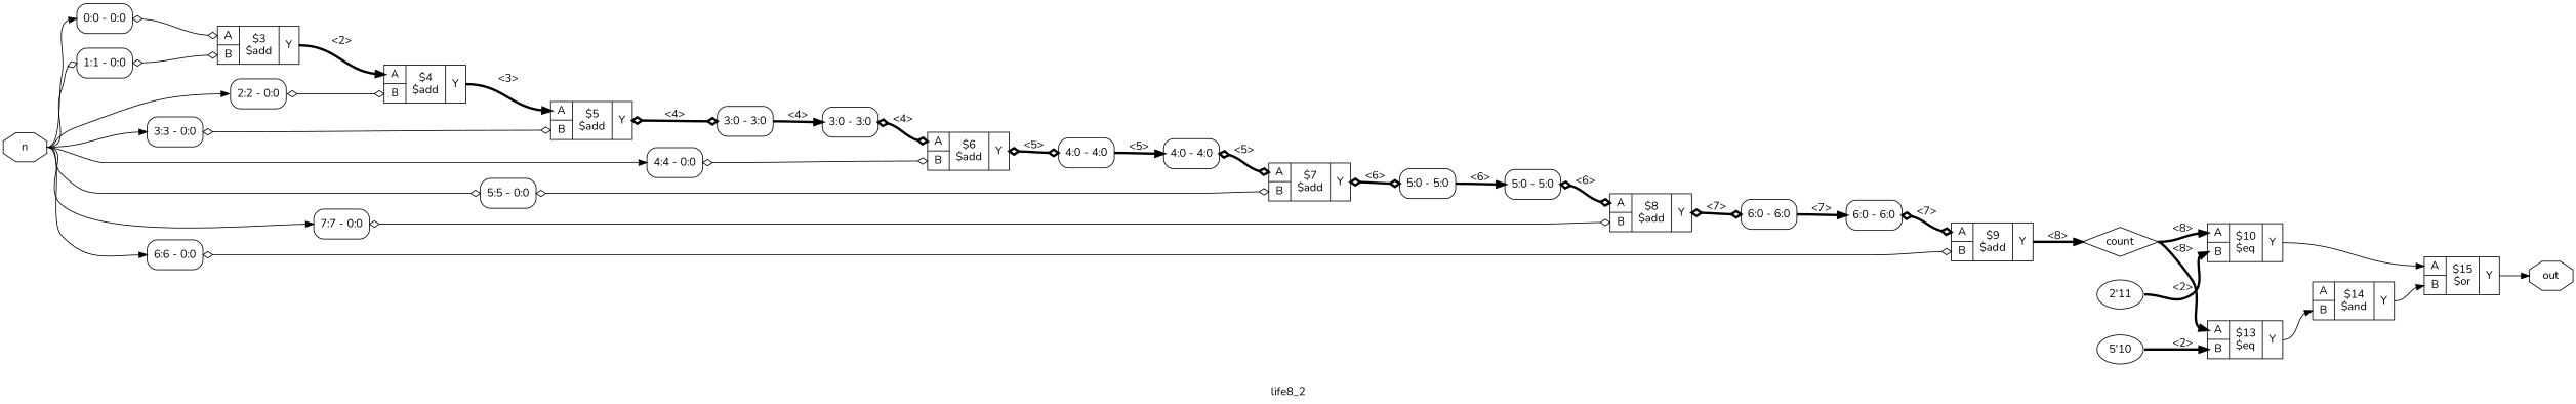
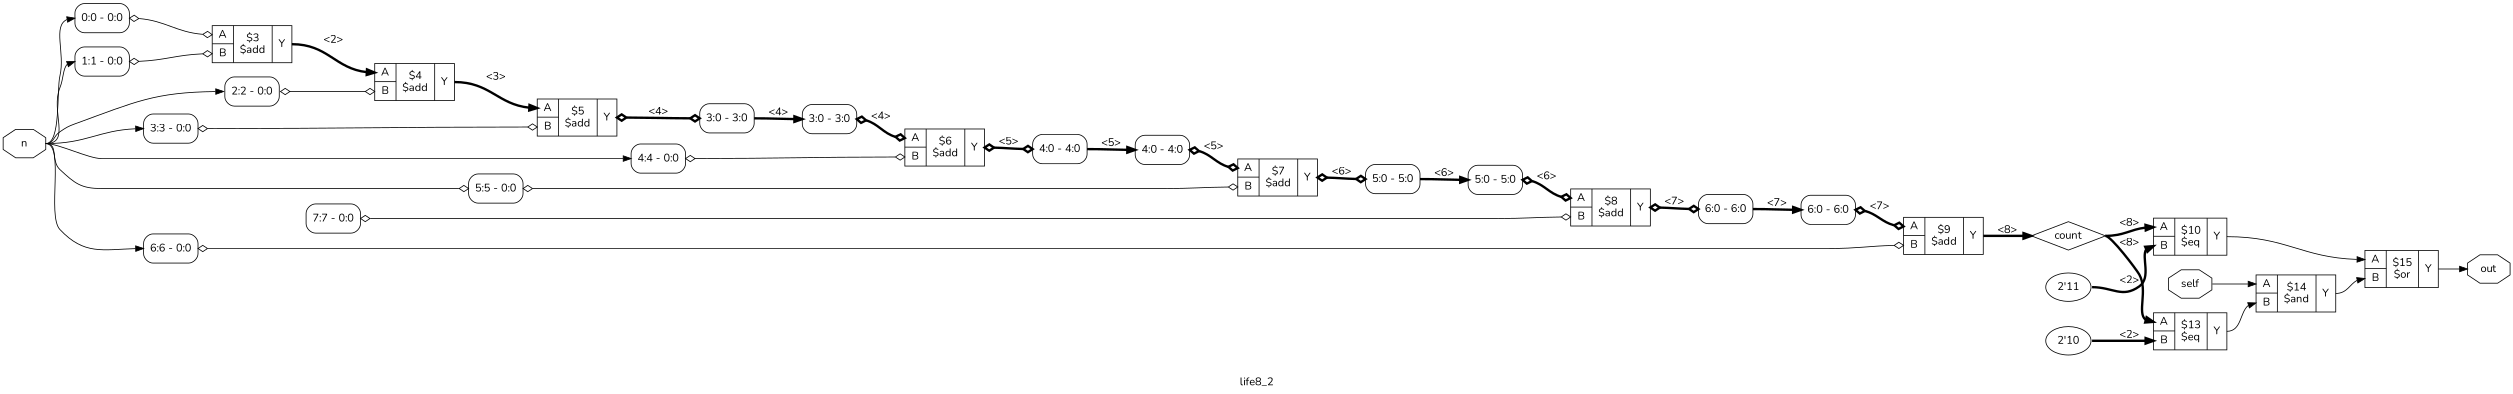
  digraph {
    fontname=Nunito
    label=life8_2
    rankdir=LR
    remincross=true
    node [fontname=Nunito shape=record]
    edge [color=black fontname=Nunito headport="s0:w" tailport=e]
    n1 [color=black fontcolor=black label=count shape=diamond]
    n2 [label="{{<p15> A|<p16> B}|$10\n$eq|{<p17> Y}}"]
    n3 [label="{{<p15> A|<p16> B}|$13\n$eq|{<p17> Y}}"]
    n4 [label="{{<p15> A|<p16> B}|$15\n$or|{<p17> Y}}"]
    n5 [label="{{<p15> A|<p16> B}|$14\n$and|{<p17> Y}}"]
    n6 [color=black fontcolor=black label=n shape=octagon]
    n7 [label="<s0> 0:0 - 0:0 " style=rounded]
    n8 [label="<s0> 1:1 - 0:0 " style=rounded]
    n9 [label="<s0> 2:2 - 0:0 " style=rounded]
    n10 [label="<s0> 3:3 - 0:0 " style=rounded]
    n11 [label="<s0> 4:4 - 0:0 " style=rounded]
    n12 [label="<s0> 5:5 - 0:0 " style=rounded]
    n13 [label="<s0> 7:7 - 0:0 " style=rounded]
    n14 [label="<s0> 6:6 - 0:0 " style=rounded]
    n15 [label="{{<p15> A|<p16> B}|$3\n$add|{<p17> Y}}"]
    n16 [label="{{<p15> A|<p16> B}|$4\n$add|{<p17> Y}}"]
    n17 [label="{{<p15> A|<p16> B}|$5\n$add|{<p17> Y}}"]
    n18 [label="{{<p15> A|<p16> B}|$6\n$add|{<p17> Y}}"]
    n19 [label="{{<p15> A|<p16> B}|$7\n$add|{<p17> Y}}"]
    n20 [label="{{<p15> A|<p16> B}|$8\n$add|{<p17> Y}}"]
    n21 [label="{{<p15> A|<p16> B}|$9\n$add|{<p17> Y}}"]
    n22 [color=black fontcolor=black label=out shape=octagon]
+   n23 [color=black fontcolor=black label=self shape=octagon]
    n24 [label="<s0> 3:0 - 3:0 " style=rounded]
    n25 [label="<s0> 3:0 - 3:0 " style=rounded]
    n26 [label="<s0> 4:0 - 4:0 " style=rounded]
    n27 [label="<s0> 4:0 - 4:0 " style=rounded]
    n28 [label="<s0> 5:0 - 5:0 " style=rounded]
    n29 [label="<s0> 5:0 - 5:0 " style=rounded]
    n30 [label="<s0> 6:0 - 6:0 " style=rounded]
    n31 [label="<s0> 6:0 - 6:0 " style=rounded]
    n32 [label="2'11" shape=""]
-   n33 [label="5'10" shape=""]
+   n33 [label="2'10" shape=""]
    n1 -> n2 [headport="p15:w" label="<8>" style="setlinewidth(3)"]
    n1 -> n3 [headport="p15:w" label="<8>" style="setlinewidth(3)"]
    n2 -> n4 [headport="p15:w" tailport="p17:e"]
    n3 -> n5 [headport="p16:w" tailport="p17:e"]
    n4 -> n22 [headport=w tailport="p17:e"]
    n5 -> n4 [headport="p16:w" tailport="p17:e"]
    n6 -> n7
-   n6 -> n8 [arrowhead=odiamond]
+   n6 -> n8
    n6 -> n9
    n6 -> n10
    n6 -> n11
    n6 -> n12 [arrowhead=odiamond]
-   n6 -> n13
    n6 -> n14
    n7 -> n15 [arrowhead=odiamond arrowtail=odiamond dir=both headport="p15:w"]
    n8 -> n15 [arrowhead=odiamond arrowtail=odiamond dir=both headport="p16:w"]
    n9 -> n16 [arrowhead=odiamond arrowtail=odiamond dir=both headport="p16:w"]
    n10 -> n17 [arrowhead=odiamond arrowtail=odiamond dir=both headport="p16:w"]
    n11 -> n18 [arrowhead=odiamond arrowtail=odiamond dir=both headport="p16:w"]
    n12 -> n19 [arrowhead=odiamond arrowtail=odiamond dir=both headport="p16:w"]
    n13 -> n20 [arrowhead=odiamond arrowtail=odiamond dir=both headport="p16:w"]
    n14 -> n21 [arrowhead=odiamond arrowtail=odiamond dir=both headport="p16:w"]
    n15 -> n16 [headport="p15:w" label="<2>" style="setlinewidth(3)" tailport="p17:e"]
    n16 -> n17 [headport="p15:w" label="<3>" style="setlinewidth(3)" tailport="p17:e"]
    n17 -> n24 [arrowhead=odiamond arrowtail=odiamond dir=both headport=w label="<4>" style="setlinewidth(3)" tailport="p17:e"]
    n18 -> n26 [arrowhead=odiamond arrowtail=odiamond dir=both headport=w label="<5>" style="setlinewidth(3)" tailport="p17:e"]
    n19 -> n28 [arrowhead=odiamond arrowtail=odiamond dir=both headport=w label="<6>" style="setlinewidth(3)" tailport="p17:e"]
    n20 -> n30 [arrowhead=odiamond arrowtail=odiamond dir=both headport=w label="<7>" style="setlinewidth(3)" tailport="p17:e"]
    n21 -> n1 [headport=w label="<8>" style="setlinewidth(3)" tailport="p17:e"]
+   n23 -> n5 [headport="p15:w"]
    n24 -> n25 [label="<4>" style="setlinewidth(3)" tailport="s0:e"]
    n25 -> n18 [arrowhead=odiamond arrowtail=odiamond dir=both headport="p15:w" label="<4>" style="setlinewidth(3)"]
    n26 -> n27 [label="<5>" style="setlinewidth(3)" tailport="s0:e"]
    n27 -> n19 [arrowhead=odiamond arrowtail=odiamond dir=both headport="p15:w" label="<5>" style="setlinewidth(3)"]
    n28 -> n29 [label="<6>" style="setlinewidth(3)" tailport="s0:e"]
    n29 -> n20 [arrowhead=odiamond arrowtail=odiamond dir=both headport="p15:w" label="<6>" style="setlinewidth(3)"]
    n30 -> n31 [label="<7>" style="setlinewidth(3)" tailport="s0:e"]
    n31 -> n21 [arrowhead=odiamond arrowtail=odiamond dir=both headport="p15:w" label="<7>" style="setlinewidth(3)"]
    n32 -> n2 [headport="p16:w" label="<2>" style="setlinewidth(3)"]
    n33 -> n3 [headport="p16:w" label="<2>" style="setlinewidth(3)"]
  }
